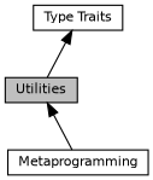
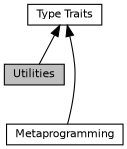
  digraph {
    rankdir=TB
    node [color=black fillcolor=white fontname=Helvetica fontsize=10 shape=box style=filled]
    edge [dir=back fontname=Helvetica fontsize=10 labelfontname=Helvetica labelfontsize=10 shape=plaintext style=solid]
    n1 [fillcolor=grey75 fontcolor=black height=0.2 label=Utilities width=0.4]
    n2 [height=0.2 label=Metaprogramming width=0.4]
    n3 [height=0.2 label="Type Traits" width=0.4]
-   n1 -> n2
+   n3 -> n2
    n3 -> n1
  }
